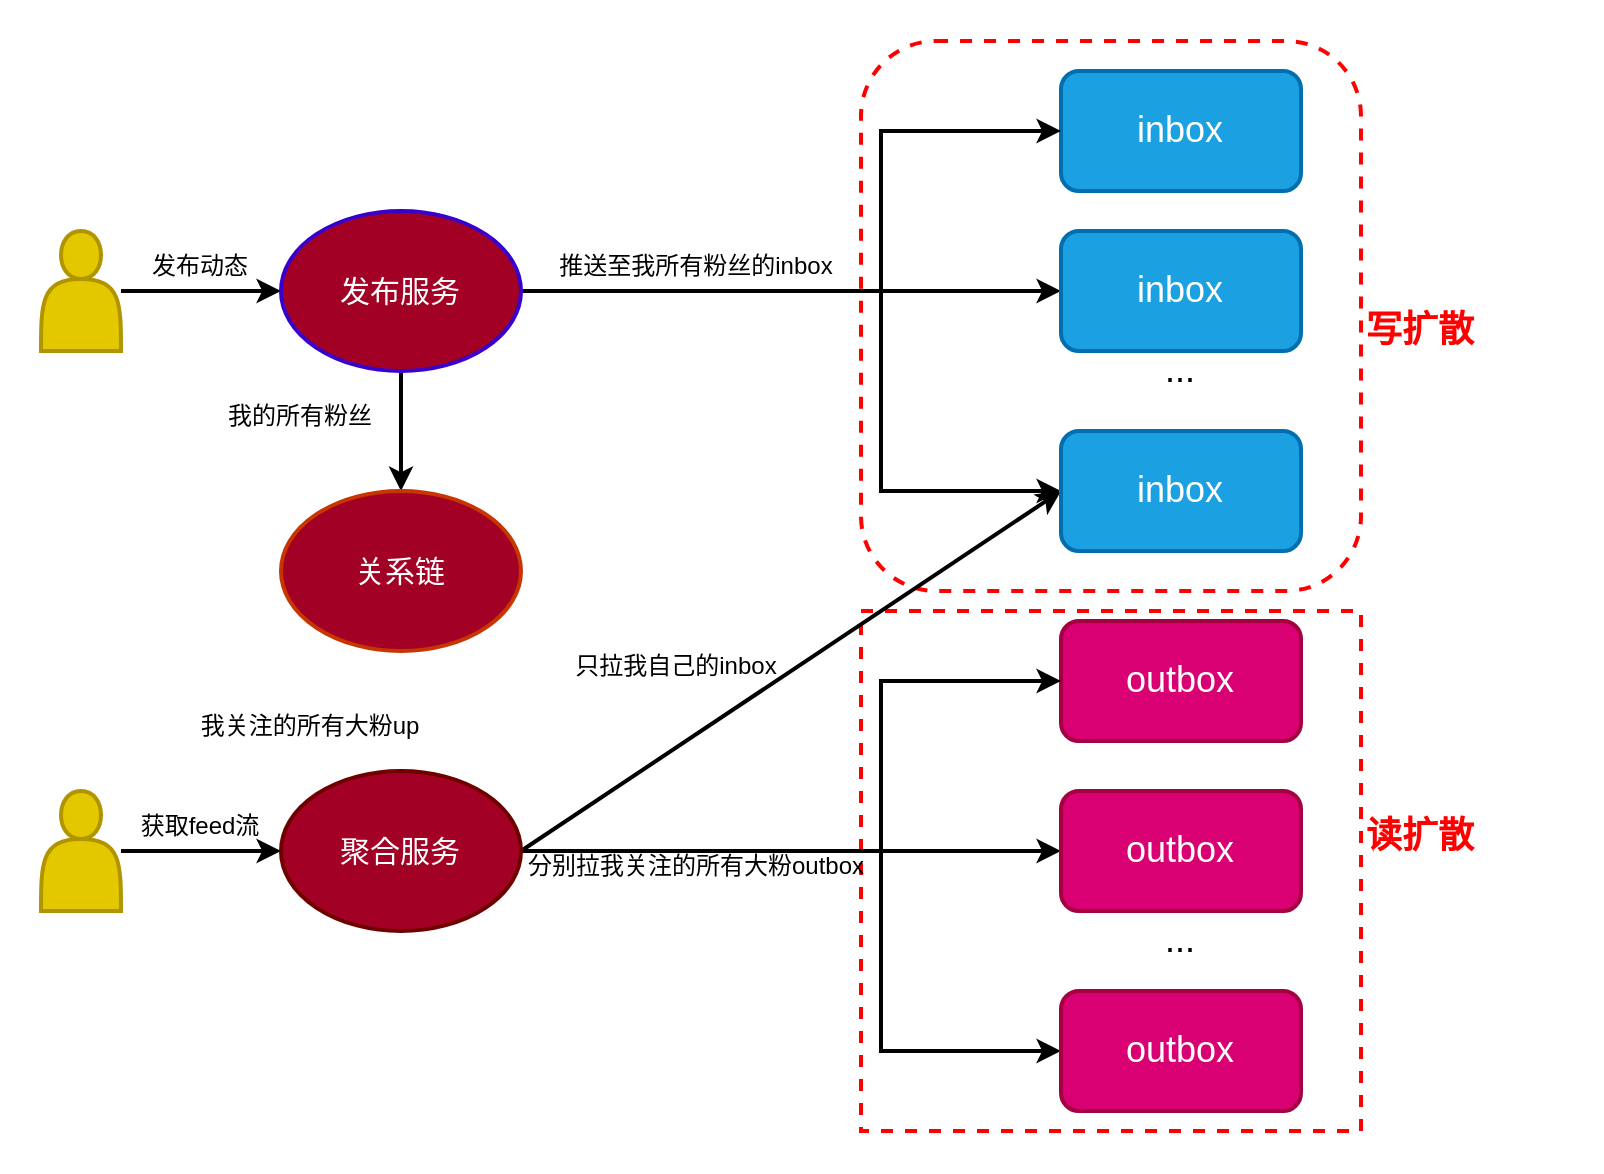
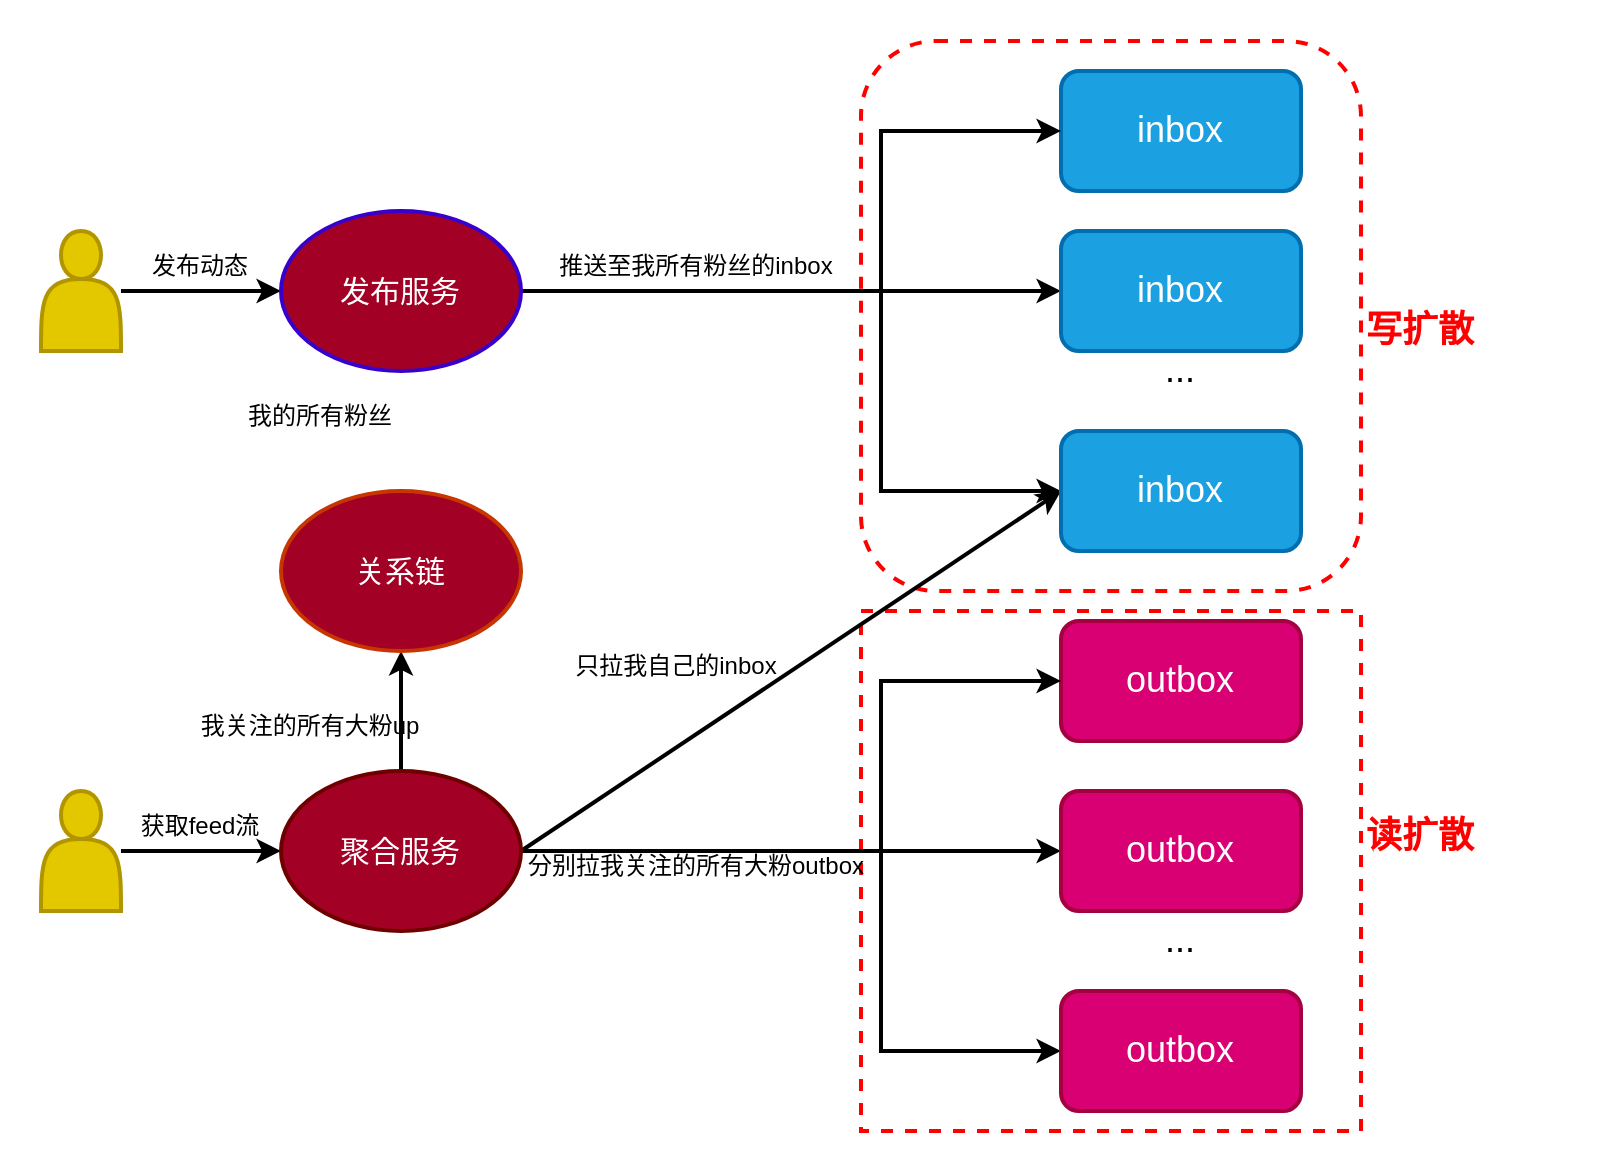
  <mxCell id="0" />
  <mxCell id="1" parent="0" />
  <mxCell id="2" value="" style="rounded=0;whiteSpace=wrap;html=1;dashed=1;strokeWidth=2;strokeColor=#FF0000;" vertex="1" parent="1"><mxGeometry x="430" y="305" width="250" height="260" as="geometry" /></mxCell>
  <mxCell id="3" value="" style="rounded=1;whiteSpace=wrap;html=1;strokeWidth=2;dashed=1;strokeColor=#ff0000;" vertex="1" parent="1"><mxGeometry x="430" y="20" width="250" height="275" as="geometry" /></mxCell>
  <mxCell id="4" value="&lt;font style=&quot;font-size: 18px;&quot;&gt;outbox&lt;/font&gt;" style="rounded=1;whiteSpace=wrap;html=1;strokeWidth=2;fillColor=#d80073;fontColor=#ffffff;strokeColor=#A50040;" parent="1" vertex="1"><mxGeometry x="530" y="310" width="120" height="60" as="geometry" /></mxCell>
  <mxCell id="5" value="&lt;font style=&quot;font-size: 18px;&quot;&gt;inbox&lt;/font&gt;" style="rounded=1;whiteSpace=wrap;html=1;strokeWidth=2;fillColor=#1ba1e2;fontColor=#ffffff;strokeColor=#006EAF;" parent="1" vertex="1"><mxGeometry x="530" y="35" width="120" height="60" as="geometry" /></mxCell>
  <mxCell id="6" style="edgeStyle=orthogonalEdgeStyle;rounded=0;orthogonalLoop=1;jettySize=auto;html=1;entryX=0;entryY=0.5;entryDx=0;entryDy=0;strokeWidth=2;" parent="1" source="7" target="14" edge="1"><mxGeometry relative="1" as="geometry" /></mxCell>
  <mxCell id="7" value="" style="shape=actor;whiteSpace=wrap;html=1;strokeWidth=2;fillColor=#e3c800;fontColor=#000000;strokeColor=#B09500;" parent="1" vertex="1"><mxGeometry x="20" y="115" width="40" height="60" as="geometry" /></mxCell>
  <mxCell id="8" style="edgeStyle=orthogonalEdgeStyle;rounded=0;orthogonalLoop=1;jettySize=auto;html=1;entryX=0;entryY=0.5;entryDx=0;entryDy=0;strokeWidth=2;" parent="1" source="9" target="20" edge="1"><mxGeometry relative="1" as="geometry" /></mxCell>
  <mxCell id="9" value="" style="shape=actor;whiteSpace=wrap;html=1;strokeWidth=2;fillColor=#e3c800;fontColor=#000000;strokeColor=#B09500;" parent="1" vertex="1"><mxGeometry x="20" y="395" width="40" height="60" as="geometry" /></mxCell>
- <mxCell id="10" style="edgeStyle=orthogonalEdgeStyle;rounded=0;orthogonalLoop=1;jettySize=auto;html=1;strokeWidth=2;" parent="1" source="14" target="21" edge="1"><mxGeometry relative="1" as="geometry"><Array as="points"><mxPoint x="200" y="235" /><mxPoint x="200" y="235" /></Array></mxGeometry></mxCell>
  <mxCell id="11" style="edgeStyle=orthogonalEdgeStyle;rounded=0;orthogonalLoop=1;jettySize=auto;html=1;entryX=0;entryY=0.5;entryDx=0;entryDy=0;strokeWidth=2;" parent="1" source="14" target="5" edge="1"><mxGeometry relative="1" as="geometry"><Array as="points"><mxPoint x="440" y="145" /><mxPoint x="440" y="65" /></Array></mxGeometry></mxCell>
  <mxCell id="12" style="edgeStyle=orthogonalEdgeStyle;rounded=0;orthogonalLoop=1;jettySize=auto;html=1;entryX=0;entryY=0.5;entryDx=0;entryDy=0;strokeWidth=2;" parent="1" source="14" target="24" edge="1"><mxGeometry relative="1" as="geometry" /></mxCell>
  <mxCell id="13" style="edgeStyle=orthogonalEdgeStyle;rounded=0;orthogonalLoop=1;jettySize=auto;html=1;entryX=0;entryY=0.5;entryDx=0;entryDy=0;strokeWidth=2;" parent="1" target="25" edge="1"><mxGeometry relative="1" as="geometry"><mxPoint x="270" y="145" as="sourcePoint" /><Array as="points"><mxPoint x="440" y="145" /><mxPoint x="440" y="245" /></Array></mxGeometry></mxCell>
  <mxCell id="14" value="&lt;span style=&quot;font-size: 15px;&quot;&gt;发布服务&lt;/span&gt;" style="ellipse;whiteSpace=wrap;html=1;strokeWidth=2;fillColor=#a20025;fontColor=#ffffff;strokeColor=#3700CC;" parent="1" vertex="1"><mxGeometry x="140" y="105" width="120" height="80" as="geometry" /></mxCell>
+ <mxCell id="15" style="edgeStyle=orthogonalEdgeStyle;rounded=0;orthogonalLoop=1;jettySize=auto;html=1;strokeWidth=2;" parent="1" source="20" target="21" edge="1"><mxGeometry relative="1" as="geometry"><Array as="points"><mxPoint x="200" y="335" /><mxPoint x="200" y="335" /></Array></mxGeometry></mxCell>
  <mxCell id="16" style="edgeStyle=orthogonalEdgeStyle;rounded=0;orthogonalLoop=1;jettySize=auto;html=1;entryX=0;entryY=0.5;entryDx=0;entryDy=0;strokeWidth=2;" parent="1" source="20" target="22" edge="1"><mxGeometry relative="1" as="geometry" /></mxCell>
  <mxCell id="17" style="edgeStyle=orthogonalEdgeStyle;rounded=0;orthogonalLoop=1;jettySize=auto;html=1;entryX=0;entryY=0.5;entryDx=0;entryDy=0;strokeWidth=2;" parent="1" source="20" target="23" edge="1"><mxGeometry relative="1" as="geometry"><Array as="points"><mxPoint x="440" y="425" /><mxPoint x="440" y="525" /></Array></mxGeometry></mxCell>
  <mxCell id="18" style="rounded=0;orthogonalLoop=1;jettySize=auto;html=1;exitX=1;exitY=0.5;exitDx=0;exitDy=0;entryX=0;entryY=0.5;entryDx=0;entryDy=0;strokeWidth=2;" parent="1" source="20" target="25" edge="1"><mxGeometry relative="1" as="geometry" /></mxCell>
  <mxCell id="19" style="edgeStyle=orthogonalEdgeStyle;rounded=0;orthogonalLoop=1;jettySize=auto;html=1;entryX=0;entryY=0.5;entryDx=0;entryDy=0;strokeWidth=2;" parent="1" source="20" target="4" edge="1"><mxGeometry relative="1" as="geometry"><Array as="points"><mxPoint x="440" y="425" /><mxPoint x="440" y="340" /></Array></mxGeometry></mxCell>
  <mxCell id="20" value="&lt;font style=&quot;font-size: 15px;&quot;&gt;聚合服务&lt;/font&gt;" style="ellipse;whiteSpace=wrap;html=1;strokeWidth=2;fillColor=#a20025;fontColor=#ffffff;strokeColor=#6F0000;" parent="1" vertex="1"><mxGeometry x="140" y="385" width="120" height="80" as="geometry" /></mxCell>
  <mxCell id="21" value="&lt;font color=&quot;#ffffff&quot; style=&quot;font-size: 15px;&quot;&gt;关系链&lt;/font&gt;" style="ellipse;whiteSpace=wrap;html=1;strokeWidth=2;fillColor=#a20025;fontColor=#000000;strokeColor=#C73500;" parent="1" vertex="1"><mxGeometry x="140" y="245" width="120" height="80" as="geometry" /></mxCell>
  <mxCell id="22" value="&lt;font style=&quot;font-size: 18px;&quot;&gt;outbox&lt;/font&gt;" style="rounded=1;whiteSpace=wrap;html=1;strokeWidth=2;fillColor=#d80073;fontColor=#ffffff;strokeColor=#A50040;" parent="1" vertex="1"><mxGeometry x="530" y="395" width="120" height="60" as="geometry" /></mxCell>
  <mxCell id="23" value="&lt;font style=&quot;font-size: 18px;&quot;&gt;outbox&lt;/font&gt;" style="rounded=1;whiteSpace=wrap;html=1;strokeWidth=2;fillColor=#d80073;fontColor=#ffffff;strokeColor=#A50040;" parent="1" vertex="1"><mxGeometry x="530" y="495" width="120" height="60" as="geometry" /></mxCell>
  <mxCell id="24" value="&lt;font style=&quot;font-size: 18px;&quot;&gt;inbox&lt;/font&gt;" style="rounded=1;whiteSpace=wrap;html=1;strokeWidth=2;fillColor=#1ba1e2;fontColor=#ffffff;strokeColor=#006EAF;" parent="1" vertex="1"><mxGeometry x="530" y="115" width="120" height="60" as="geometry" /></mxCell>
  <mxCell id="25" value="&lt;font style=&quot;font-size: 18px;&quot;&gt;inbox&lt;/font&gt;" style="rounded=1;whiteSpace=wrap;html=1;strokeWidth=2;fillColor=#1ba1e2;fontColor=#ffffff;strokeColor=#006EAF;" parent="1" vertex="1"><mxGeometry x="530" y="215" width="120" height="60" as="geometry" /></mxCell>
  <mxCell id="26" value="我关注的所有大粉up" style="text;strokeColor=none;align=center;fillColor=none;html=1;verticalAlign=middle;whiteSpace=wrap;rounded=0;" parent="1" vertex="1"><mxGeometry x="95" y="355" width="120" height="15" as="geometry" /></mxCell>
- <mxCell id="27" value="我的所有粉丝" style="text;strokeColor=none;align=center;fillColor=none;html=1;verticalAlign=middle;whiteSpace=wrap;rounded=0;" parent="1" vertex="1"><mxGeometry x="90" y="200" width="120" height="15" as="geometry" /></mxCell>
+ <mxCell id="27" value="我的所有粉丝" style="text;strokeColor=none;align=center;fillColor=none;html=1;verticalAlign=middle;whiteSpace=wrap;rounded=0;" parent="1" vertex="1"><mxGeometry x="100" y="200" width="120" height="15" as="geometry" /></mxCell>
  <mxCell id="28" value="&lt;font style=&quot;font-size: 18px;&quot;&gt;...&lt;/font&gt;" style="text;strokeColor=none;align=center;fillColor=none;html=1;verticalAlign=middle;whiteSpace=wrap;rounded=0;" parent="1" vertex="1"><mxGeometry x="575" y="170" width="30" height="30" as="geometry" /></mxCell>
  <mxCell id="29" value="推送至我所有粉丝的inbox" style="text;strokeColor=none;align=center;fillColor=none;html=1;verticalAlign=middle;whiteSpace=wrap;rounded=0;" parent="1" vertex="1"><mxGeometry x="278" y="125" width="140" height="15" as="geometry" /></mxCell>
  <mxCell id="30" value="&lt;font style=&quot;font-size: 18px;&quot;&gt;...&lt;/font&gt;" style="text;strokeColor=none;align=center;fillColor=none;html=1;verticalAlign=middle;whiteSpace=wrap;rounded=0;" parent="1" vertex="1"><mxGeometry x="575" y="455" width="30" height="30" as="geometry" /></mxCell>
  <mxCell id="31" value="发布动态" style="text;strokeColor=none;align=center;fillColor=none;html=1;verticalAlign=middle;whiteSpace=wrap;rounded=0;" parent="1" vertex="1"><mxGeometry x="40" y="125" width="120" height="15" as="geometry" /></mxCell>
  <mxCell id="32" style="edgeStyle=orthogonalEdgeStyle;rounded=0;orthogonalLoop=1;jettySize=auto;html=1;exitX=0.5;exitY=1;exitDx=0;exitDy=0;" parent="1" source="23" target="23" edge="1"><mxGeometry relative="1" as="geometry" /></mxCell>
  <mxCell id="33" value="分别拉我关注的所有大粉outbox" style="text;strokeColor=none;align=center;fillColor=none;html=1;verticalAlign=middle;whiteSpace=wrap;rounded=0;" parent="1" vertex="1"><mxGeometry x="250" y="425" width="196" height="15" as="geometry" /></mxCell>
  <mxCell id="34" value="只拉我自己的inbox" style="text;strokeColor=none;align=center;fillColor=none;html=1;verticalAlign=middle;whiteSpace=wrap;rounded=0;" parent="1" vertex="1"><mxGeometry x="240" y="325" width="196" height="15" as="geometry" /></mxCell>
  <mxCell id="35" value="获取feed流" style="text;strokeColor=none;align=center;fillColor=none;html=1;verticalAlign=middle;whiteSpace=wrap;rounded=0;" parent="1" vertex="1"><mxGeometry x="40" y="405" width="120" height="15" as="geometry" /></mxCell>
  <mxCell id="36" style="edgeStyle=orthogonalEdgeStyle;rounded=0;orthogonalLoop=1;jettySize=auto;html=1;exitX=0.5;exitY=1;exitDx=0;exitDy=0;" parent="1" source="35" target="35" edge="1"><mxGeometry relative="1" as="geometry" /></mxCell>
  <mxCell id="37" style="edgeStyle=orthogonalEdgeStyle;rounded=0;orthogonalLoop=1;jettySize=auto;html=1;exitX=0.5;exitY=1;exitDx=0;exitDy=0;" parent="1" source="35" target="35" edge="1"><mxGeometry relative="1" as="geometry" /></mxCell>
  <mxCell id="38" value="&lt;font color=&quot;#ff0000&quot; style=&quot;font-size: 18px;&quot;&gt;&lt;b&gt;写扩散&lt;/b&gt;&lt;/font&gt;" style="text;strokeColor=none;align=center;fillColor=none;html=1;verticalAlign=middle;whiteSpace=wrap;rounded=0;" vertex="1" parent="1"><mxGeometry x="640" y="160" width="140" height="10" as="geometry" /></mxCell>
  <mxCell id="39" value="&lt;font color=&quot;#ff0000&quot; style=&quot;font-size: 18px;&quot;&gt;&lt;b&gt;读扩散&lt;/b&gt;&lt;/font&gt;" style="text;strokeColor=none;align=center;fillColor=none;html=1;verticalAlign=middle;whiteSpace=wrap;rounded=0;" vertex="1" parent="1"><mxGeometry x="640" y="410" width="140" height="15" as="geometry" /></mxCell>
